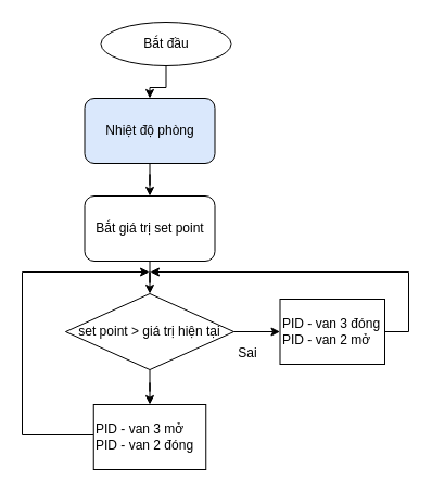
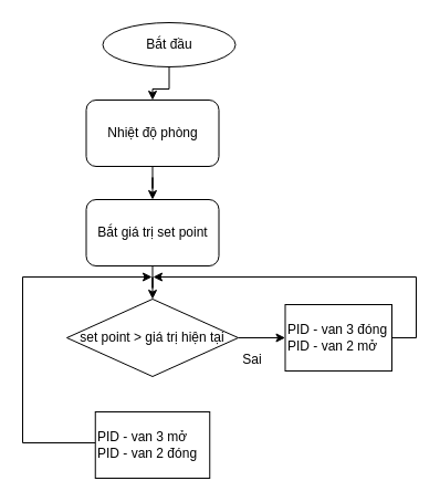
  <mxCell id="0" />
  <mxCell id="1" parent="0" />
  <mxCell id="2" style="edgeStyle=orthogonalEdgeStyle;rounded=0;orthogonalLoop=1;jettySize=auto;html=1;entryX=0.5;entryY=0;entryDx=0;entryDy=0;" parent="1" source="3" target="5" edge="1"><mxGeometry relative="1" as="geometry" /></mxCell>
  <mxCell id="3" value="Bắt đầu" style="ellipse;whiteSpace=wrap;html=1;" parent="1" vertex="1"><mxGeometry x="92.5" y="20" width="120" height="40" as="geometry" /></mxCell>
  <mxCell id="4" style="edgeStyle=orthogonalEdgeStyle;rounded=0;orthogonalLoop=1;jettySize=auto;html=1;entryX=0.5;entryY=0;entryDx=0;entryDy=0;" parent="1" source="5" target="7" edge="1"><mxGeometry relative="1" as="geometry" /></mxCell>
- <mxCell id="5" value="Nhiệt độ phòng" style="rounded=1;whiteSpace=wrap;html=1;fillColor=#dae8fc;" parent="1" vertex="1"><mxGeometry x="77.5" y="90" width="120" height="60" as="geometry" /></mxCell>
+ <mxCell id="5" value="Nhiệt độ phòng" style="rounded=1;whiteSpace=wrap;html=1;" parent="1" vertex="1"><mxGeometry x="77.5" y="90" width="120" height="60" as="geometry" /></mxCell>
  <mxCell id="6" style="edgeStyle=orthogonalEdgeStyle;rounded=0;orthogonalLoop=1;jettySize=auto;html=1;entryX=0.5;entryY=0;entryDx=0;entryDy=0;" parent="1" source="7" target="10" edge="1"><mxGeometry relative="1" as="geometry" /></mxCell>
  <mxCell id="7" value="Bắt giá trị set point" style="rounded=1;whiteSpace=wrap;html=1;" parent="1" vertex="1"><mxGeometry x="77.5" y="180" width="120" height="60" as="geometry" /></mxCell>
  <mxCell id="8" style="edgeStyle=orthogonalEdgeStyle;rounded=0;orthogonalLoop=1;jettySize=auto;html=1;entryX=0;entryY=0.5;entryDx=0;entryDy=0;" parent="1" source="10" target="12" edge="1"><mxGeometry relative="1" as="geometry" /></mxCell>
- <mxCell id="9" style="edgeStyle=orthogonalEdgeStyle;rounded=0;orthogonalLoop=1;jettySize=auto;html=1;entryX=0.5;entryY=0;entryDx=0;entryDy=0;" parent="1" source="10" target="14" edge="1"><mxGeometry relative="1" as="geometry" /></mxCell>
  <mxCell id="10" value="set point &amp;gt; giá trị hiện tại" style="rhombus;whiteSpace=wrap;html=1;" parent="1" vertex="1"><mxGeometry x="60" y="270" width="155" height="70" as="geometry" /></mxCell>
  <mxCell id="11" style="edgeStyle=orthogonalEdgeStyle;rounded=0;orthogonalLoop=1;jettySize=auto;html=1;" edge="1" parent="1" source="12"><mxGeometry relative="1" as="geometry"><mxPoint x="138" y="250" as="targetPoint" /><Array as="points"><mxPoint x="376" y="305" /><mxPoint x="376" y="250" /></Array></mxGeometry></mxCell>
  <mxCell id="12" value="PID - van 3 đóng&lt;br&gt;PID - van 2 mở" style="rounded=0;whiteSpace=wrap;html=1;align=left;" parent="1" vertex="1"><mxGeometry x="257.5" y="275" width="96.5" height="60" as="geometry" /></mxCell>
  <mxCell id="13" style="edgeStyle=orthogonalEdgeStyle;rounded=0;orthogonalLoop=1;jettySize=auto;html=1;" edge="1" parent="1" source="14"><mxGeometry relative="1" as="geometry"><mxPoint x="137" y="250" as="targetPoint" /><Array as="points"><mxPoint x="20" y="400" /><mxPoint x="20" y="250" /></Array></mxGeometry></mxCell>
  <mxCell id="14" value="&lt;span style=&quot;&quot;&gt;PID - van 3 mở&lt;/span&gt;&lt;br style=&quot;&quot;&gt;&lt;span style=&quot;&quot;&gt;PID - van 2 đóng&lt;br&gt;&lt;/span&gt;" style="rounded=0;whiteSpace=wrap;html=1;align=left;" parent="1" vertex="1"><mxGeometry x="85.75" y="372" width="103.5" height="60" as="geometry" /></mxCell>
  <mxCell id="15" value="Sai" style="text;html=1;strokeColor=none;fillColor=none;align=center;verticalAlign=middle;whiteSpace=wrap;rounded=0;" parent="1" vertex="1"><mxGeometry x="197.5" y="310" width="60" height="30" as="geometry" /></mxCell>
